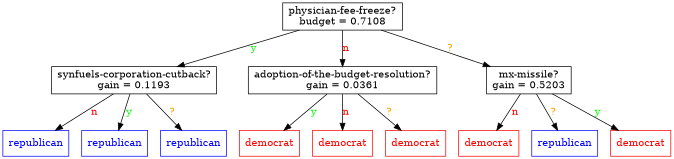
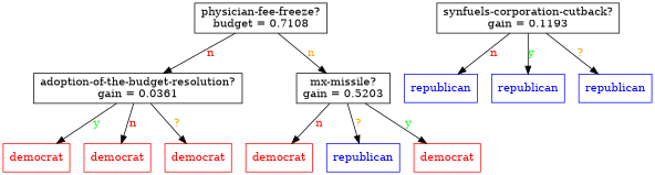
  digraph {
    node [shape=box color=red fontcolor=red]
    edge [fontcolor=green color=black]
    n1 [label="physician-fee-freeze?\nbudget = 0.7108" color="" fontcolor=""]
    n2 [label="synfuels-corporation-cutback?\ngain = 0.1193" color="" fontcolor=""]
    n3 [color=black fontcolor=black label="adoption-of-the-budget-resolution?\ngain = 0.0361"]
    n4 [color=black fontcolor=black label="mx-missile?\ngain = 0.5203"]
    n5 [color=blue fontcolor=blue label=republican]
    n6 [color=blue fontcolor=blue label=republican]
    n7 [color=blue fontcolor=blue label=republican]
    n8 [label=democrat]
    n9 [label=democrat]
    n10 [label=democrat]
    n11 [label=democrat]
    n12 [color=blue fontcolor=blue label=republican]
    n13 [label=democrat]
-   n1 -> n2 [label=y color=""]
    n1 -> n3 [fontcolor=red label=n]
-   n1 -> n4 [fontcolor=orange label="?"]
+   n1 -> n4 [fontcolor=orange label=n]
    n2 -> n5 [fontcolor=red label=n]
    n2 -> n6 [label=y]
    n2 -> n7 [fontcolor=orange label="?"]
    n3 -> n8 [label=y]
    n3 -> n9 [fontcolor=red label=n]
    n3 -> n10 [fontcolor=orange label="?"]
    n4 -> n11 [fontcolor=red label=n]
    n4 -> n12 [fontcolor=orange label="?"]
    n4 -> n13 [label=y]
  }
